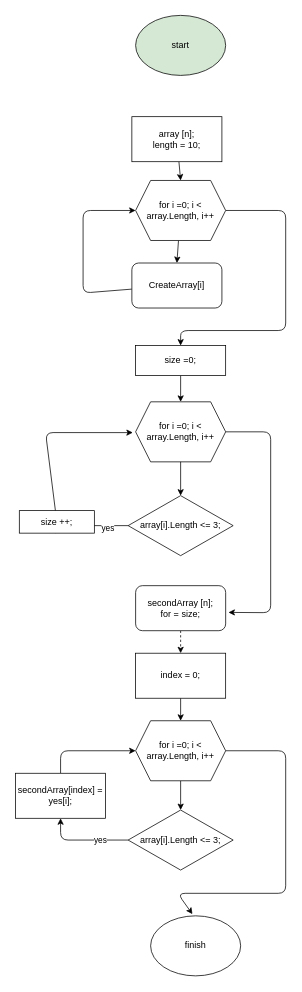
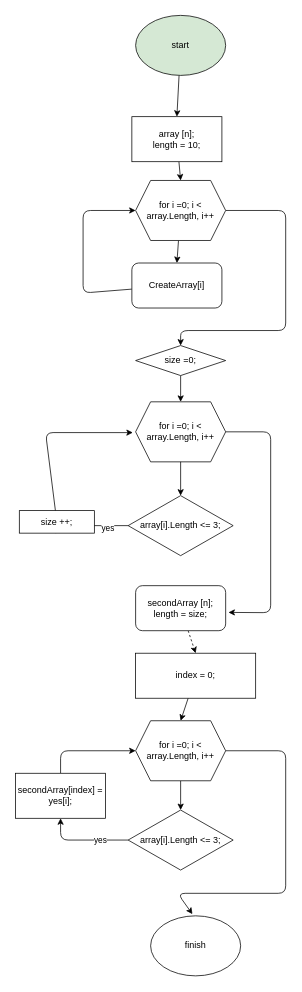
  <mxCell id="0" />
  <mxCell id="1" parent="0" />
+ <mxCell id="2" style="edgeStyle=none;html=1;entryX=0.5;entryY=0;entryDx=0;entryDy=0;" edge="1" parent="1" source="3" target="5"><mxGeometry relative="1" as="geometry" /></mxCell>
  <mxCell id="3" value="start" style="ellipse;whiteSpace=wrap;html=1;fillColor=#d5e8d4;" vertex="1" parent="1"><mxGeometry x="180" y="20" width="120" height="80" as="geometry" /></mxCell>
  <mxCell id="4" style="edgeStyle=none;html=1;entryX=0.5;entryY=0;entryDx=0;entryDy=0;" edge="1" parent="1" source="5"><mxGeometry relative="1" as="geometry"><mxPoint x="240" y="240" as="targetPoint" /></mxGeometry></mxCell>
  <mxCell id="5" value="array [n];&lt;br&gt;length = 10;" style="rounded=0;whiteSpace=wrap;html=1;" vertex="1" parent="1"><mxGeometry x="175" y="155" width="120" height="60" as="geometry" /></mxCell>
  <mxCell id="6" style="edgeStyle=none;html=1;entryX=0.5;entryY=0;entryDx=0;entryDy=0;" edge="1" parent="1" source="8" target="10"><mxGeometry relative="1" as="geometry" /></mxCell>
  <mxCell id="7" style="edgeStyle=none;html=1;entryX=0.5;entryY=0;entryDx=0;entryDy=0;" edge="1" parent="1" source="8" target="21"><mxGeometry relative="1" as="geometry"><Array as="points"><mxPoint x="380" y="280" /><mxPoint x="380" y="440" /><mxPoint x="240" y="440" /></Array></mxGeometry></mxCell>
  <mxCell id="8" value="for i =0; i &amp;lt; array.Length, i++" style="shape=hexagon;perimeter=hexagonPerimeter2;whiteSpace=wrap;html=1;fixedSize=1;" vertex="1" parent="1"><mxGeometry x="180" y="240" width="120" height="80" as="geometry" /></mxCell>
  <mxCell id="9" style="edgeStyle=none;html=1;entryX=0;entryY=0.5;entryDx=0;entryDy=0;" edge="1" parent="1" source="10" target="8"><mxGeometry relative="1" as="geometry"><Array as="points"><mxPoint x="110" y="390" /><mxPoint x="110" y="280" /></Array></mxGeometry></mxCell>
  <mxCell id="10" value="CreateArray[i]" style="rounded=1;whiteSpace=wrap;html=1;" vertex="1" parent="1"><mxGeometry x="175" y="350" width="120" height="60" as="geometry" /></mxCell>
  <mxCell id="11" style="edgeStyle=none;html=1;entryX=0.5;entryY=0;entryDx=0;entryDy=0;" edge="1" parent="1" source="13"><mxGeometry relative="1" as="geometry"><mxPoint x="240" y="590" as="targetPoint" /></mxGeometry></mxCell>
  <mxCell id="12" style="edgeStyle=none;html=1;entryX=1.031;entryY=0.594;entryDx=0;entryDy=0;entryPerimeter=0;" edge="1" parent="1" source="13" target="23"><mxGeometry relative="1" as="geometry"><Array as="points"><mxPoint x="360" y="575" /><mxPoint x="360" y="816" /></Array></mxGeometry></mxCell>
  <mxCell id="13" value="&lt;span&gt;for i =0; i &amp;lt; array.Length, i++&lt;/span&gt;" style="shape=hexagon;perimeter=hexagonPerimeter2;whiteSpace=wrap;html=1;fixedSize=1;" vertex="1" parent="1"><mxGeometry x="180" y="535" width="120" height="80" as="geometry" /></mxCell>
  <mxCell id="14" style="edgeStyle=none;html=1;entryX=0.5;entryY=1;entryDx=0;entryDy=0;" edge="1" parent="1" source="16" target="19"><mxGeometry relative="1" as="geometry"><mxPoint x="110" y="720" as="targetPoint" /><Array as="points"><mxPoint x="60" y="700" /></Array></mxGeometry></mxCell>
  <mxCell id="15" value="yes" style="edgeLabel;html=1;align=center;verticalAlign=middle;resizable=0;points=[];" vertex="1" connectable="0" parent="14"><mxGeometry x="-0.567" y="2" relative="1" as="geometry"><mxPoint as="offset" /></mxGeometry></mxCell>
  <mxCell id="16" value="array[i].Length &amp;lt;= 3;" style="rhombus;whiteSpace=wrap;html=1;" vertex="1" parent="1"><mxGeometry x="170" y="660" width="140" height="80" as="geometry" /></mxCell>
  <mxCell id="17" style="edgeStyle=none;html=1;entryX=0.5;entryY=0;entryDx=0;entryDy=0;exitX=0.5;exitY=1;exitDx=0;exitDy=0;" edge="1" parent="1" source="13" target="16"><mxGeometry relative="1" as="geometry"><mxPoint x="240" y="650" as="sourcePoint" /></mxGeometry></mxCell>
  <mxCell id="18" style="edgeStyle=none;html=1;entryX=-0.031;entryY=0.513;entryDx=0;entryDy=0;entryPerimeter=0;" edge="1" parent="1" source="19" target="13"><mxGeometry relative="1" as="geometry"><Array as="points"><mxPoint x="60" y="576" /></Array></mxGeometry></mxCell>
  <mxCell id="19" value="size ++;" style="rounded=0;whiteSpace=wrap;html=1;" vertex="1" parent="1"><mxGeometry x="25" y="680" width="100" height="30" as="geometry" /></mxCell>
  <mxCell id="20" style="edgeStyle=none;html=1;entryX=0.5;entryY=0;entryDx=0;entryDy=0;" edge="1" parent="1" source="21" target="13"><mxGeometry relative="1" as="geometry" /></mxCell>
- <mxCell id="21" value="size =0;" style="rounded=0;whiteSpace=wrap;html=1;" vertex="1" parent="1"><mxGeometry x="180" y="460" width="120" height="40" as="geometry" /></mxCell>
+ <mxCell id="21" value="size =0;" style="rhombus;whiteSpace=wrap;html=1;" vertex="1" parent="1"><mxGeometry x="180" y="460" width="120" height="40" as="geometry" /></mxCell>
  <mxCell id="22" style="edgeStyle=none;html=1;entryX=0.5;entryY=0;entryDx=0;entryDy=0;dashed=1;" edge="1" parent="1" source="23" target="28"><mxGeometry relative="1" as="geometry" /></mxCell>
- <mxCell id="23" value="secondArray [n];&lt;br&gt;for = size;" style="rounded=1;whiteSpace=wrap;html=1;" vertex="1" parent="1"><mxGeometry x="180" y="780" width="120" height="60" as="geometry" /></mxCell>
+ <mxCell id="23" value="secondArray [n];&lt;br&gt;length = size;" style="rounded=1;whiteSpace=wrap;html=1;" vertex="1" parent="1"><mxGeometry x="180" y="780" width="120" height="60" as="geometry" /></mxCell>
  <mxCell id="24" style="edgeStyle=none;html=1;entryX=0.5;entryY=0;entryDx=0;entryDy=0;" edge="1" parent="1" source="26" target="31"><mxGeometry relative="1" as="geometry" /></mxCell>
  <mxCell id="25" style="edgeStyle=none;html=1;entryX=0.464;entryY=-0.029;entryDx=0;entryDy=0;entryPerimeter=0;" edge="1" parent="1" source="26" target="34"><mxGeometry relative="1" as="geometry"><Array as="points"><mxPoint x="380" y="1000" /><mxPoint x="380" y="1190" /><mxPoint x="236" y="1190" /></Array></mxGeometry></mxCell>
  <mxCell id="26" value="&lt;span&gt;for i =0; i &amp;lt; array.Length, i++&lt;/span&gt;" style="shape=hexagon;perimeter=hexagonPerimeter2;whiteSpace=wrap;html=1;fixedSize=1;" vertex="1" parent="1"><mxGeometry x="180" y="960" width="120" height="80" as="geometry" /></mxCell>
  <mxCell id="27" style="edgeStyle=none;html=1;entryX=0.5;entryY=0;entryDx=0;entryDy=0;" edge="1" parent="1" source="28" target="26"><mxGeometry relative="1" as="geometry" /></mxCell>
- <mxCell id="28" value="index = 0;" style="rounded=0;whiteSpace=wrap;html=1;" vertex="1" parent="1"><mxGeometry x="180" y="870" width="120" height="60" as="geometry" /></mxCell>
+ <mxCell id="28" value="index = 0;" style="rounded=0;whiteSpace=wrap;html=1;" vertex="1" parent="1"><mxGeometry x="180" y="870" width="160" height="60" as="geometry" /></mxCell>
  <mxCell id="29" style="edgeStyle=none;html=1;entryX=0.5;entryY=1;entryDx=0;entryDy=0;" edge="1" parent="1" source="31" target="33"><mxGeometry relative="1" as="geometry"><Array as="points"><mxPoint x="80" y="1119" /></Array></mxGeometry></mxCell>
  <mxCell id="30" value="yes" style="edgeLabel;html=1;align=center;verticalAlign=middle;resizable=0;points=[];" vertex="1" connectable="0" parent="29"><mxGeometry x="-0.367" y="-1" relative="1" as="geometry"><mxPoint as="offset" /></mxGeometry></mxCell>
  <mxCell id="31" value="array[i].Length &amp;lt;= 3;" style="rhombus;whiteSpace=wrap;html=1;" vertex="1" parent="1"><mxGeometry x="170" y="1079" width="140" height="80" as="geometry" /></mxCell>
  <mxCell id="32" style="edgeStyle=none;html=1;entryX=0;entryY=0.5;entryDx=0;entryDy=0;" edge="1" parent="1" source="33" target="26"><mxGeometry relative="1" as="geometry"><Array as="points"><mxPoint x="80" y="1000" /></Array></mxGeometry></mxCell>
  <mxCell id="33" value="secondArray[index] = yes[i];" style="rounded=0;whiteSpace=wrap;html=1;" vertex="1" parent="1"><mxGeometry x="20" y="1030" width="120" height="60" as="geometry" /></mxCell>
  <mxCell id="34" value="finish" style="ellipse;whiteSpace=wrap;html=1;" vertex="1" parent="1"><mxGeometry x="200" y="1220" width="120" height="80" as="geometry" /></mxCell>
